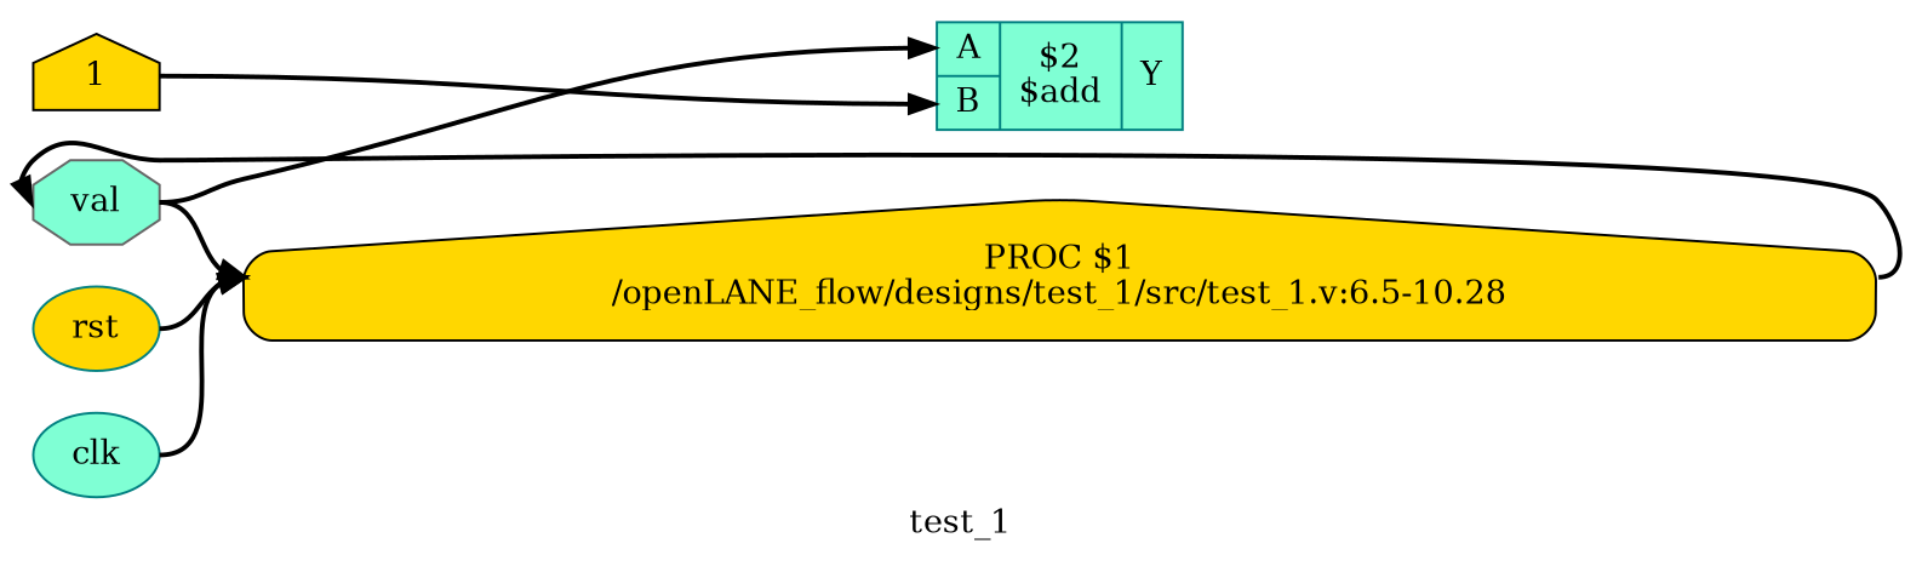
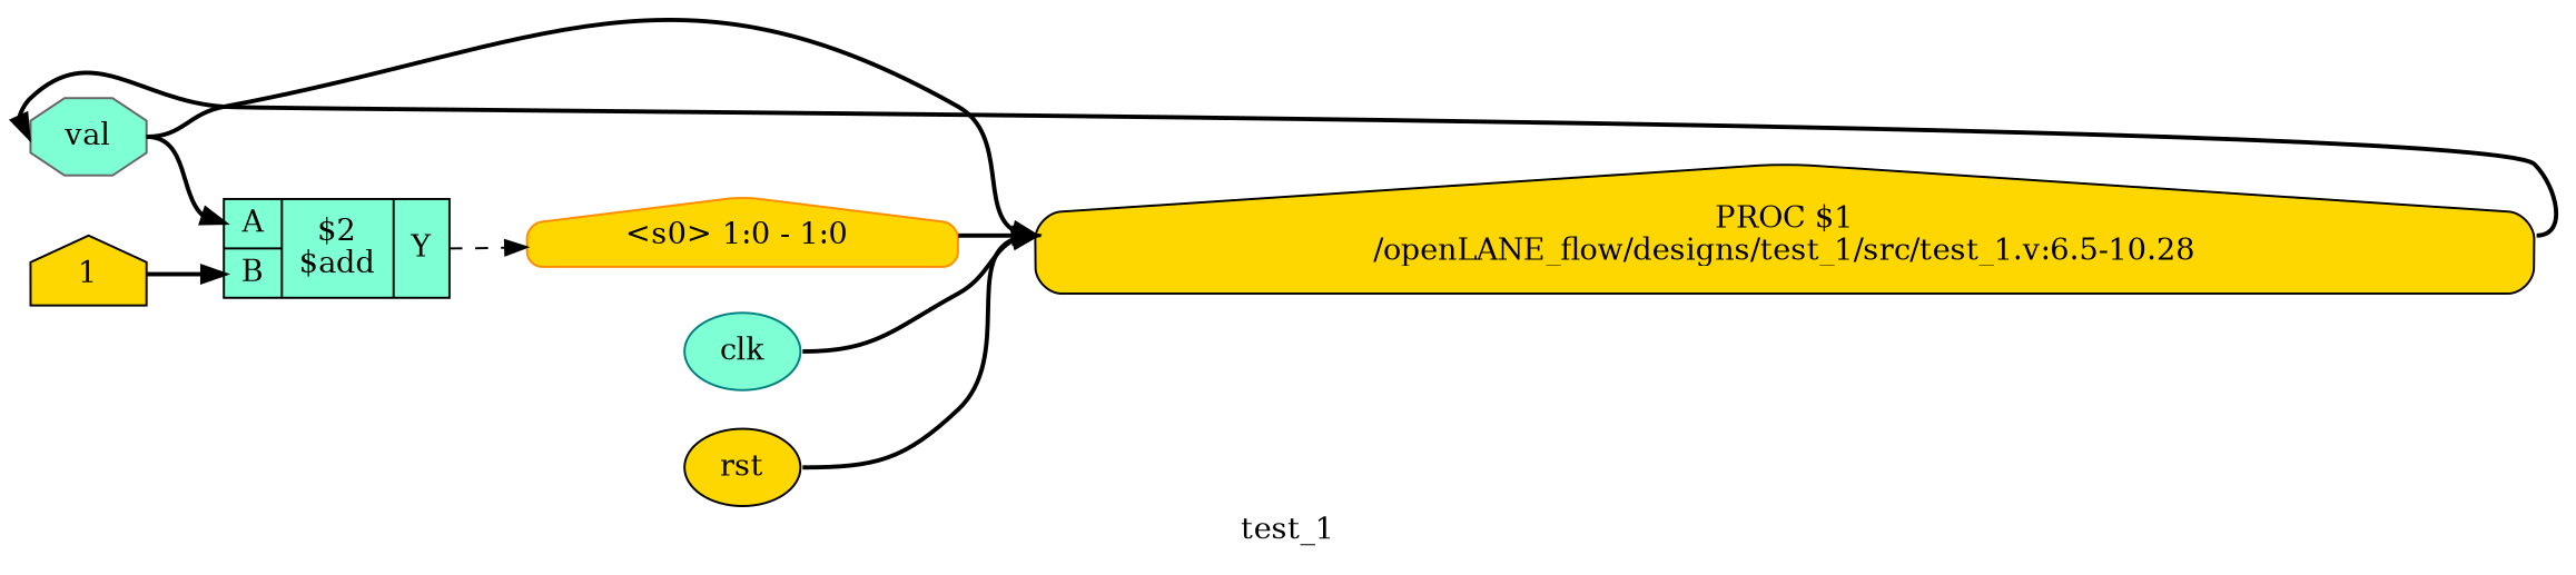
  digraph {
    label=test_1
    rankdir=LR
    remincross=true
    node [color=black fillcolor=gold shape=house style=filled]
    edge [color=black headport=w style=bold tailport=e]
    n1 [color=gray40 fillcolor=aquamarine fontcolor=black label=val shape=octagon]
-   n2 [color=teal fillcolor=aquamarine label="{{<p6> A|<p7> B}|$2\n$add|{<p8> Y}}" shape=record]
+   n2 [fillcolor=aquamarine label="{{<p6> A|<p7> B}|$2\n$add|{<p8> Y}}" shape=record]
    n3 [label="PROC $1\n/openLANE_flow/designs/test_1/src/test_1.v:6.5-10.28" style="rounded,filled"]
-   n5 [color=teal fontcolor=black label=rst shape=ellipse]
+   n4 [color=darkorange label="<s0> 1:0 - 1:0 " style="rounded,filled"]
+   n5 [fontcolor=black label=rst shape=ellipse]
    n6 [color=teal fillcolor=aquamarine fontcolor=black label=clk shape=ellipse]
    n7 [label=1]
    n1 -> n2 [headport="p6:w"]
    n1 -> n3
+   n2 -> n4 [headport="s0:w" style=dashed tailport="p8:e"]
    n3 -> n1
+   n4 -> n3
    n5 -> n3
    n6 -> n3
    n7 -> n2 [headport="p7:w"]
  }
